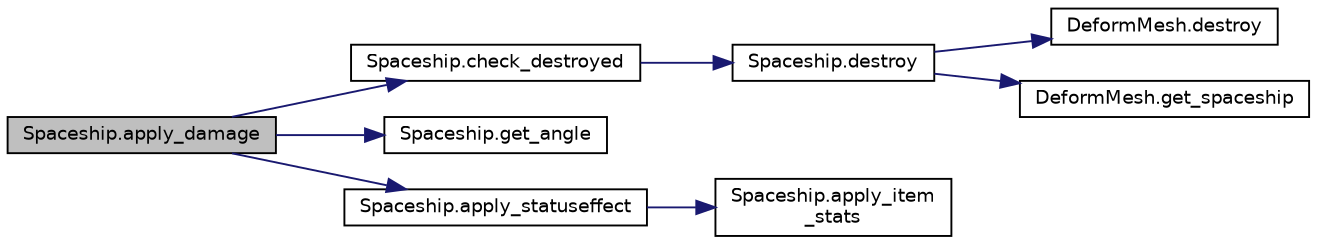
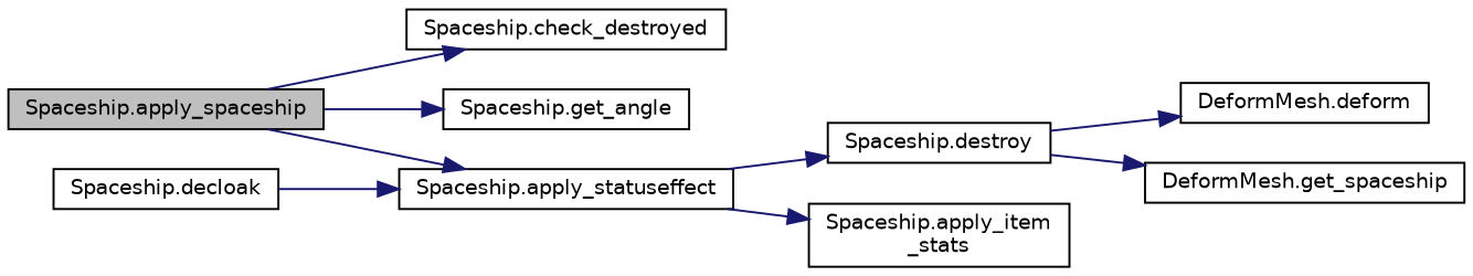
  digraph {
    rankdir=LR
    node [color=black fillcolor=white fontname=Helvetica fontsize=10 shape=record style=filled]
    edge [color=midnightblue fontname=Helvetica fontsize=10 labelfontname=Helvetica labelfontsize=10 style=solid]
-   n1 [fillcolor=grey75 fontcolor=black height=0.2 label="Spaceship.apply_damage" width=0.4]
+   n1 [fillcolor=grey75 fontcolor=black height=0.2 label="Spaceship.apply_spaceship" width=0.4]
    n2 [height=0.2 label="Spaceship.check_destroyed" width=0.4]
    n3 [height=0.2 label="Spaceship.get_angle" width=0.4]
    n4 [height=0.2 label="Spaceship.apply_statuseffect" width=0.4]
    n5 [height=0.2 label="Spaceship.destroy" width=0.4]
-   n7 [height=0.2 label="DeformMesh.destroy" width=0.4]
+   n6 [height=0.2 label="Spaceship.decloak" width=0.4]
+   n7 [height=0.2 label="DeformMesh.deform" width=0.4]
    n8 [height=0.2 label="DeformMesh.get_spaceship" width=0.4]
    n9 [height=0.2 label="Spaceship.apply_item\l_stats" width=0.4]
    n1 -> n2
    n1 -> n3
    n1 -> n4
-   n2 -> n5
+   n4 -> n5
    n4 -> n9
    n5 -> n7
    n5 -> n8
+   n6 -> n4
  }
